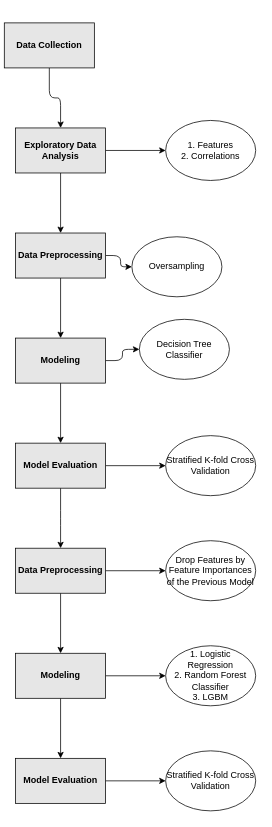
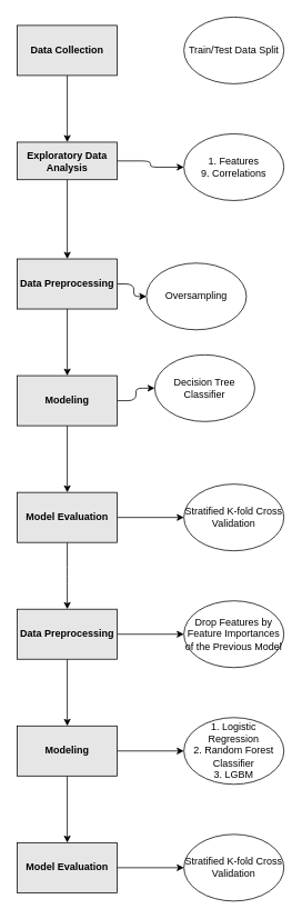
  <mxCell id="0" />
  <mxCell id="1" parent="0" />
  <mxCell id="2" value="" style="edgeStyle=orthogonalEdgeStyle;curved=0;rounded=1;sketch=0;orthogonalLoop=1;jettySize=auto;html=1;fontStyle=1" edge="1" parent="1" source="3" target="6"><mxGeometry relative="1" as="geometry" /></mxCell>
- <mxCell id="3" value="Data Collection" style="rounded=0;whiteSpace=wrap;html=1;sketch=0;fillColor=#E6E6E6;fontStyle=1" vertex="1" parent="1"><mxGeometry x="5" y="30" width="120" height="60" as="geometry" /></mxCell>
+ <mxCell id="3" value="Data Collection" style="rounded=0;whiteSpace=wrap;html=1;sketch=0;fillColor=#E6E6E6;fontStyle=1" vertex="1" parent="1"><mxGeometry x="20" y="30" width="120" height="60" as="geometry" /></mxCell>
  <mxCell id="4" value="" style="edgeStyle=orthogonalEdgeStyle;curved=0;rounded=1;sketch=0;orthogonalLoop=1;jettySize=auto;html=1;fontStyle=1" edge="1" parent="1" source="6" target="29"><mxGeometry relative="1" as="geometry" /></mxCell>
  <mxCell id="5" value="" style="edgeStyle=orthogonalEdgeStyle;curved=0;rounded=1;sketch=0;orthogonalLoop=1;jettySize=auto;html=1;" edge="1" parent="1" source="6" target="17"><mxGeometry relative="1" as="geometry" /></mxCell>
- <mxCell id="6" value="Exploratory Data Analysis" style="rounded=0;whiteSpace=wrap;html=1;sketch=0;fillColor=#E6E6E6;fontStyle=1" vertex="1" parent="1"><mxGeometry x="20" y="170" width="120" height="60" as="geometry" /></mxCell>
+ <mxCell id="6" value="Exploratory Data Analysis" style="rounded=0;whiteSpace=wrap;html=1;sketch=0;fillColor=#E6E6E6;fontStyle=1" vertex="1" parent="1"><mxGeometry x="20" y="170" width="120" height="45" as="geometry" /></mxCell>
  <mxCell id="7" value="" style="edgeStyle=orthogonalEdgeStyle;curved=0;rounded=1;sketch=0;orthogonalLoop=1;jettySize=auto;html=1;fontStyle=1" edge="1" parent="1" source="29" target="11"><mxGeometry relative="1" as="geometry" /></mxCell>
  <mxCell id="8" value="" style="edgeStyle=orthogonalEdgeStyle;curved=0;rounded=1;sketch=0;orthogonalLoop=1;jettySize=auto;html=1;" edge="1" parent="1" source="29" target="19"><mxGeometry relative="1" as="geometry" /></mxCell>
  <mxCell id="9" value="" style="edgeStyle=orthogonalEdgeStyle;curved=0;rounded=1;sketch=0;orthogonalLoop=1;jettySize=auto;html=1;fontStyle=1" edge="1" parent="1" source="11" target="30"><mxGeometry relative="1" as="geometry" /></mxCell>
  <mxCell id="10" value="" style="edgeStyle=orthogonalEdgeStyle;curved=0;rounded=1;sketch=0;orthogonalLoop=1;jettySize=auto;html=1;" edge="1" parent="1" source="11" target="20"><mxGeometry relative="1" as="geometry" /></mxCell>
  <mxCell id="11" value="Modeling" style="rounded=0;whiteSpace=wrap;html=1;sketch=0;fillColor=#E6E6E6;fontStyle=1" vertex="1" parent="1"><mxGeometry x="20" y="450" width="120" height="60" as="geometry" /></mxCell>
  <mxCell id="12" value="" style="edgeStyle=orthogonalEdgeStyle;curved=0;rounded=1;sketch=0;orthogonalLoop=1;jettySize=auto;html=1;" edge="1" parent="1" source="30" target="26"><mxGeometry relative="1" as="geometry" /></mxCell>
  <mxCell id="13" value="" style="edgeStyle=orthogonalEdgeStyle;curved=0;rounded=1;sketch=0;orthogonalLoop=1;jettySize=auto;html=1;fontStyle=1" edge="1" parent="1" source="30"><mxGeometry relative="1" as="geometry"><mxPoint x="80" y="730" as="targetPoint" /></mxGeometry></mxCell>
  <mxCell id="14" value="" style="edgeStyle=orthogonalEdgeStyle;curved=0;rounded=1;sketch=0;orthogonalLoop=1;jettySize=auto;html=1;" edge="1" parent="1" source="16" target="21"><mxGeometry relative="1" as="geometry" /></mxCell>
  <mxCell id="15" value="" style="edgeStyle=orthogonalEdgeStyle;curved=0;rounded=1;sketch=0;orthogonalLoop=1;jettySize=auto;html=1;fontStyle=1" edge="1" parent="1" source="16" target="24"><mxGeometry relative="1" as="geometry" /></mxCell>
  <mxCell id="16" value="Data Preprocessing" style="rounded=0;whiteSpace=wrap;html=1;sketch=0;fillColor=#E6E6E6;fontStyle=1" vertex="1" parent="1"><mxGeometry x="20" y="730" width="120" height="60" as="geometry" /></mxCell>
- <mxCell id="17" value="1. Features&lt;br&gt;2. Correlations" style="ellipse;whiteSpace=wrap;html=1;rounded=0;sketch=0;" vertex="1" parent="1"><mxGeometry x="220" y="160" width="120" height="80" as="geometry" /></mxCell>
+ <mxCell id="17" value="1. Features&lt;br&gt;9. Correlations" style="ellipse;whiteSpace=wrap;html=1;rounded=0;sketch=0;" vertex="1" parent="1"><mxGeometry x="220" y="160" width="120" height="80" as="geometry" /></mxCell>
+ <mxCell id="18" value="Train/Test Data Split" style="ellipse;whiteSpace=wrap;html=1;rounded=0;sketch=0;" vertex="1" parent="1"><mxGeometry x="220" y="20" width="120" height="80" as="geometry" /></mxCell>
  <mxCell id="19" value="Oversampling" style="ellipse;whiteSpace=wrap;html=1;rounded=0;sketch=0;" vertex="1" parent="1"><mxGeometry x="175" y="315" width="120" height="80" as="geometry" /></mxCell>
  <mxCell id="20" value="Decision Tree Classifier" style="ellipse;whiteSpace=wrap;html=1;rounded=0;sketch=0;" vertex="1" parent="1"><mxGeometry x="185" y="425" width="120" height="80" as="geometry" /></mxCell>
  <mxCell id="21" value="Drop Features by Feature Importances of the Previous Model" style="ellipse;whiteSpace=wrap;html=1;rounded=0;sketch=0;" vertex="1" parent="1"><mxGeometry x="220" y="720" width="120" height="80" as="geometry" /></mxCell>
  <mxCell id="22" value="" style="edgeStyle=orthogonalEdgeStyle;curved=0;rounded=1;sketch=0;orthogonalLoop=1;jettySize=auto;html=1;fontStyle=1" edge="1" parent="1" source="24" target="31"><mxGeometry relative="1" as="geometry" /></mxCell>
  <mxCell id="23" value="" style="edgeStyle=orthogonalEdgeStyle;curved=0;rounded=1;sketch=0;orthogonalLoop=1;jettySize=auto;html=1;" edge="1" parent="1" source="24" target="27"><mxGeometry relative="1" as="geometry" /></mxCell>
  <mxCell id="24" value="Modeling" style="rounded=0;whiteSpace=wrap;html=1;sketch=0;fillColor=#E6E6E6;fontStyle=1" vertex="1" parent="1"><mxGeometry x="20" y="870" width="120" height="60" as="geometry" /></mxCell>
  <mxCell id="25" value="" style="edgeStyle=orthogonalEdgeStyle;curved=0;rounded=1;sketch=0;orthogonalLoop=1;jettySize=auto;html=1;" edge="1" parent="1" source="31" target="28"><mxGeometry relative="1" as="geometry" /></mxCell>
  <mxCell id="26" value="Stratified K-fold Cross Validation" style="ellipse;whiteSpace=wrap;html=1;rounded=0;sketch=0;" vertex="1" parent="1"><mxGeometry x="220" y="580" width="120" height="80" as="geometry" /></mxCell>
  <mxCell id="27" value="1. Logistic Regression&lt;br&gt;2. Random Forest Classifier&lt;br&gt;3. LGBM" style="ellipse;whiteSpace=wrap;html=1;rounded=0;sketch=0;" vertex="1" parent="1"><mxGeometry x="220" y="860" width="120" height="80" as="geometry" /></mxCell>
  <mxCell id="28" value="Stratified K-fold Cross Validation" style="ellipse;whiteSpace=wrap;html=1;rounded=0;sketch=0;" vertex="1" parent="1"><mxGeometry x="220" y="1000" width="120" height="80" as="geometry" /></mxCell>
  <mxCell id="29" value="Data Preprocessing" style="rounded=0;whiteSpace=wrap;html=1;sketch=0;fillColor=#E6E6E6;fontStyle=1" vertex="1" parent="1"><mxGeometry x="20" y="310" width="120" height="60" as="geometry" /></mxCell>
  <mxCell id="30" value="Model Evaluation" style="rounded=0;whiteSpace=wrap;html=1;sketch=0;fillColor=#E6E6E6;fontStyle=1" vertex="1" parent="1"><mxGeometry x="20" y="590" width="120" height="60" as="geometry" /></mxCell>
  <mxCell id="31" value="Model Evaluation" style="rounded=0;whiteSpace=wrap;html=1;sketch=0;fillColor=#E6E6E6;fontStyle=1" vertex="1" parent="1"><mxGeometry x="20" y="1010" width="120" height="60" as="geometry" /></mxCell>
